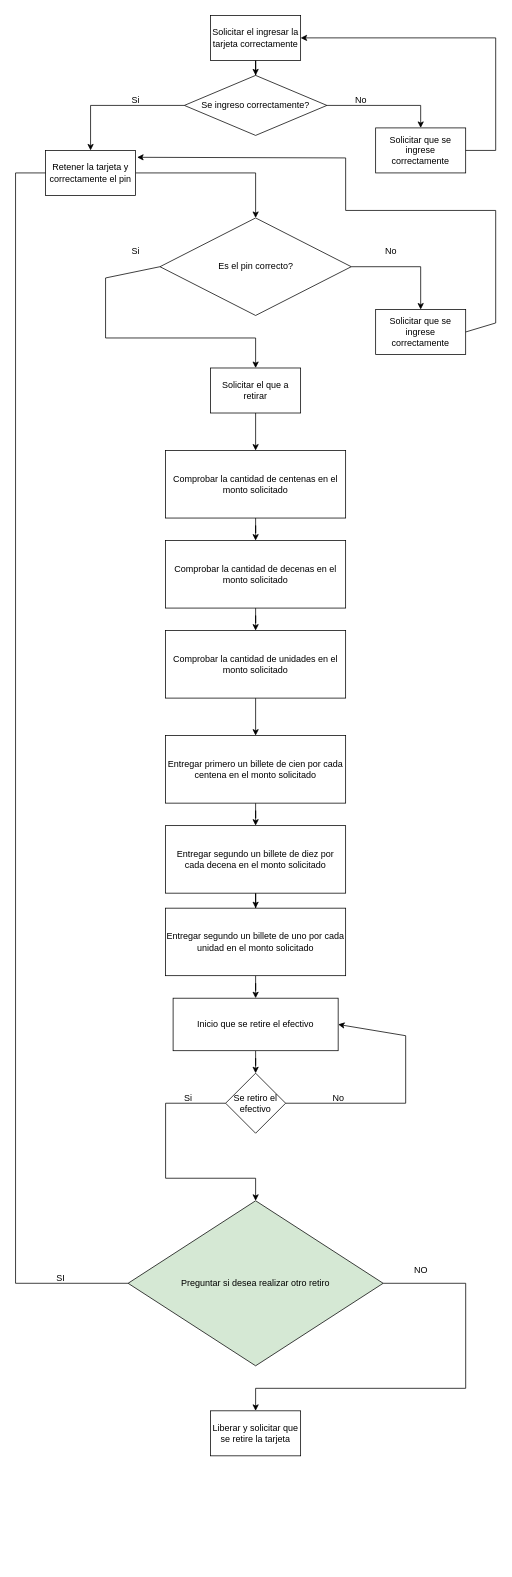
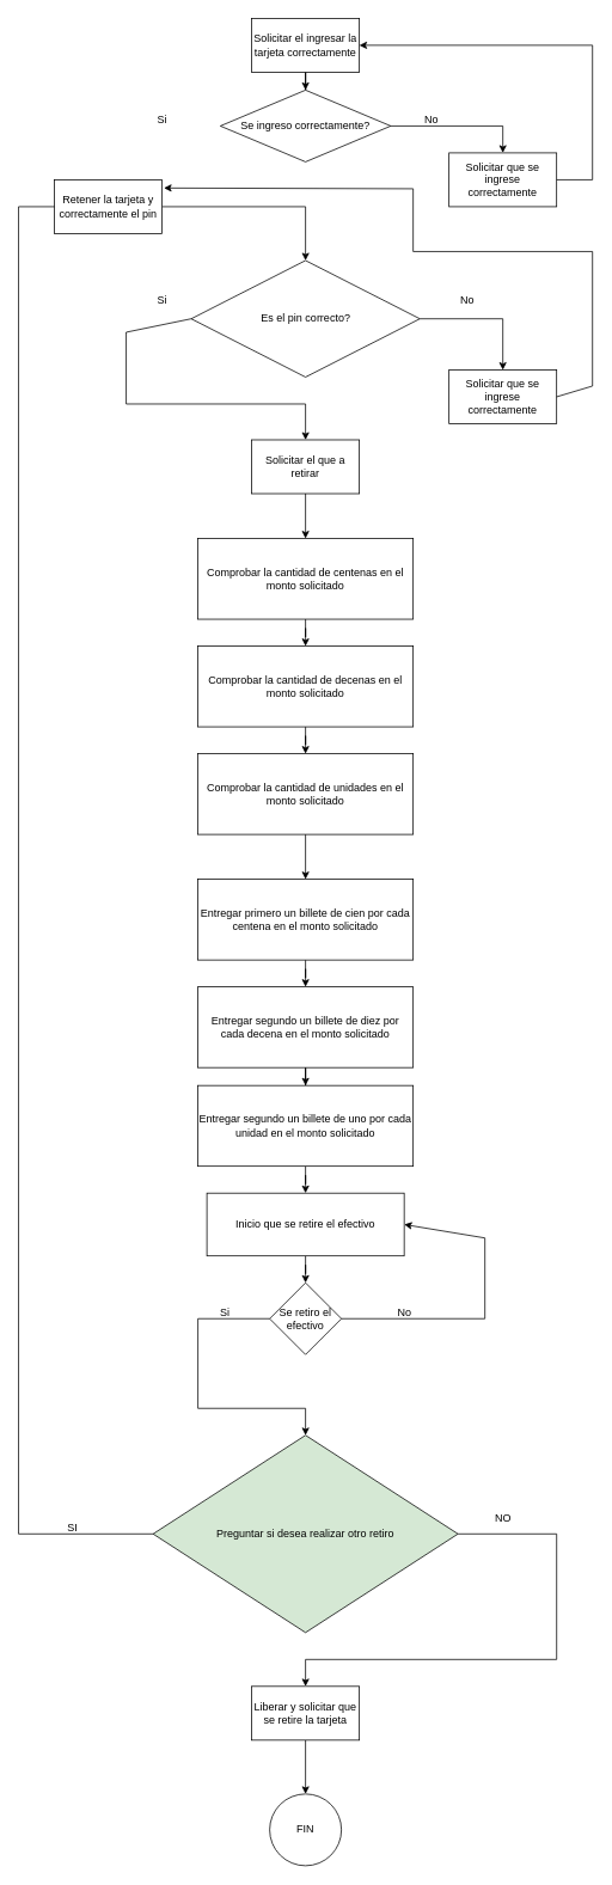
  <mxCell id="0" />
  <mxCell id="1" parent="0" />
  <mxCell id="2" value="" style="edgeStyle=orthogonalEdgeStyle;rounded=0;orthogonalLoop=1;jettySize=auto;html=1;" edge="1" parent="1" source="3" target="6"><mxGeometry relative="1" as="geometry" /></mxCell>
  <mxCell id="3" value="Solicitar el ingresar la tarjeta correctamente" style="rounded=0;whiteSpace=wrap;html=1;" vertex="1" parent="1"><mxGeometry x="280" y="20" width="120" height="60" as="geometry" /></mxCell>
- <mxCell id="4" style="edgeStyle=orthogonalEdgeStyle;rounded=0;orthogonalLoop=1;jettySize=auto;html=1;entryX=0.5;entryY=0;entryDx=0;entryDy=0;" edge="1" parent="1" source="6" target="8"><mxGeometry relative="1" as="geometry" /></mxCell>
  <mxCell id="5" style="edgeStyle=orthogonalEdgeStyle;rounded=0;orthogonalLoop=1;jettySize=auto;html=1;entryX=0.5;entryY=0;entryDx=0;entryDy=0;" edge="1" parent="1" source="6" target="9"><mxGeometry relative="1" as="geometry" /></mxCell>
  <mxCell id="6" value="Se ingreso correctamente?" style="rhombus;whiteSpace=wrap;html=1;" vertex="1" parent="1"><mxGeometry x="245" y="100" width="190" height="80" as="geometry" /></mxCell>
  <mxCell id="7" style="edgeStyle=orthogonalEdgeStyle;rounded=0;orthogonalLoop=1;jettySize=auto;html=1;entryX=0.5;entryY=0;entryDx=0;entryDy=0;" edge="1" parent="1" source="8" target="15"><mxGeometry relative="1" as="geometry" /></mxCell>
  <mxCell id="8" value="Retener la tarjeta y correctamente el pin" style="rounded=0;whiteSpace=wrap;html=1;" vertex="1" parent="1"><mxGeometry x="60" y="200" width="120" height="60" as="geometry" /></mxCell>
  <mxCell id="9" value="Solicitar que se ingrese correctamente" style="rounded=0;whiteSpace=wrap;html=1;" vertex="1" parent="1"><mxGeometry x="500" y="170" width="120" height="60" as="geometry" /></mxCell>
  <mxCell id="10" value="Si" style="text;html=1;align=center;verticalAlign=middle;resizable=0;points=[];autosize=1;strokeColor=none;fillColor=none;" vertex="1" parent="1"><mxGeometry x="165" y="118" width="30" height="30" as="geometry" /></mxCell>
  <mxCell id="11" value="No" style="text;html=1;align=center;verticalAlign=middle;resizable=0;points=[];autosize=1;strokeColor=none;fillColor=none;" vertex="1" parent="1"><mxGeometry x="460" y="118" width="40" height="30" as="geometry" /></mxCell>
  <mxCell id="12" value="" style="endArrow=classic;html=1;rounded=0;entryX=1;entryY=0.5;entryDx=0;entryDy=0;" edge="1" parent="1" target="3"><mxGeometry width="50" height="50" relative="1" as="geometry"><mxPoint x="660" y="50" as="sourcePoint" /><mxPoint x="410" y="190" as="targetPoint" /></mxGeometry></mxCell>
  <mxCell id="13" value="" style="endArrow=none;html=1;rounded=0;" edge="1" parent="1"><mxGeometry width="50" height="50" relative="1" as="geometry"><mxPoint x="660" y="200" as="sourcePoint" /><mxPoint x="660" y="50" as="targetPoint" /></mxGeometry></mxCell>
  <mxCell id="14" value="" style="endArrow=none;html=1;rounded=0;exitX=1;exitY=0.5;exitDx=0;exitDy=0;" edge="1" parent="1" source="9"><mxGeometry width="50" height="50" relative="1" as="geometry"><mxPoint x="360" y="240" as="sourcePoint" /><mxPoint x="660" y="200" as="targetPoint" /></mxGeometry></mxCell>
  <mxCell id="15" value="Es el pin correcto?" style="rhombus;whiteSpace=wrap;html=1;" vertex="1" parent="1"><mxGeometry x="212.5" y="290" width="255" height="130" as="geometry" /></mxCell>
  <mxCell id="16" style="edgeStyle=orthogonalEdgeStyle;rounded=0;orthogonalLoop=1;jettySize=auto;html=1;entryX=0.5;entryY=0;entryDx=0;entryDy=0;exitX=1;exitY=0.5;exitDx=0;exitDy=0;" edge="1" parent="1" target="17" source="15"><mxGeometry relative="1" as="geometry"><mxPoint x="435" y="352" as="sourcePoint" /><Array as="points"><mxPoint x="560" y="355" /></Array></mxGeometry></mxCell>
  <mxCell id="17" value="Solicitar que se ingrese correctamente" style="rounded=0;whiteSpace=wrap;html=1;" vertex="1" parent="1"><mxGeometry x="500" y="412" width="120" height="60" as="geometry" /></mxCell>
  <mxCell id="18" value="Si" style="text;html=1;align=center;verticalAlign=middle;resizable=0;points=[];autosize=1;strokeColor=none;fillColor=none;" vertex="1" parent="1"><mxGeometry x="165" y="320" width="30" height="30" as="geometry" /></mxCell>
  <mxCell id="19" value="No" style="text;html=1;align=center;verticalAlign=middle;resizable=0;points=[];autosize=1;strokeColor=none;fillColor=none;" vertex="1" parent="1"><mxGeometry x="500" y="320" width="40" height="30" as="geometry" /></mxCell>
  <mxCell id="20" value="" style="endArrow=classic;html=1;rounded=0;entryX=1.017;entryY=0.153;entryDx=0;entryDy=0;entryPerimeter=0;" edge="1" parent="1" target="8"><mxGeometry width="50" height="50" relative="1" as="geometry"><mxPoint x="460" y="210" as="sourcePoint" /><mxPoint x="410" y="260" as="targetPoint" /></mxGeometry></mxCell>
  <mxCell id="21" value="" style="endArrow=none;html=1;rounded=0;" edge="1" parent="1"><mxGeometry width="50" height="50" relative="1" as="geometry"><mxPoint x="460" y="280" as="sourcePoint" /><mxPoint x="460" y="210" as="targetPoint" /></mxGeometry></mxCell>
  <mxCell id="22" value="" style="endArrow=none;html=1;rounded=0;" edge="1" parent="1"><mxGeometry width="50" height="50" relative="1" as="geometry"><mxPoint x="660" y="280" as="sourcePoint" /><mxPoint x="460" y="280" as="targetPoint" /></mxGeometry></mxCell>
  <mxCell id="23" value="" style="endArrow=none;html=1;rounded=0;" edge="1" parent="1"><mxGeometry width="50" height="50" relative="1" as="geometry"><mxPoint x="660" y="430" as="sourcePoint" /><mxPoint x="660" y="280" as="targetPoint" /></mxGeometry></mxCell>
  <mxCell id="24" value="" style="endArrow=none;html=1;rounded=0;exitX=1;exitY=0.5;exitDx=0;exitDy=0;" edge="1" parent="1" source="17"><mxGeometry width="50" height="50" relative="1" as="geometry"><mxPoint x="360" y="310" as="sourcePoint" /><mxPoint x="660" y="430" as="targetPoint" /></mxGeometry></mxCell>
  <mxCell id="25" value="" style="edgeStyle=orthogonalEdgeStyle;rounded=0;orthogonalLoop=1;jettySize=auto;html=1;" edge="1" parent="1" source="26" target="28"><mxGeometry relative="1" as="geometry" /></mxCell>
  <mxCell id="26" value="Solicitar el que a retirar" style="rounded=0;whiteSpace=wrap;html=1;" vertex="1" parent="1"><mxGeometry x="280" y="490" width="120" height="60" as="geometry" /></mxCell>
  <mxCell id="27" value="" style="edgeStyle=orthogonalEdgeStyle;rounded=0;orthogonalLoop=1;jettySize=auto;html=1;" edge="1" parent="1" source="28" target="30"><mxGeometry relative="1" as="geometry" /></mxCell>
  <mxCell id="28" value="Comprobar la cantidad de centenas en el monto solicitado" style="rounded=0;whiteSpace=wrap;html=1;" vertex="1" parent="1"><mxGeometry x="220" y="600" width="240" height="90" as="geometry" /></mxCell>
  <mxCell id="29" value="" style="edgeStyle=orthogonalEdgeStyle;rounded=0;orthogonalLoop=1;jettySize=auto;html=1;" edge="1" parent="1" source="30" target="32"><mxGeometry relative="1" as="geometry" /></mxCell>
  <mxCell id="30" value="Comprobar la cantidad de decenas en el monto solicitado" style="rounded=0;whiteSpace=wrap;html=1;" vertex="1" parent="1"><mxGeometry x="220" y="720" width="240" height="90" as="geometry" /></mxCell>
  <mxCell id="31" value="" style="edgeStyle=orthogonalEdgeStyle;rounded=0;orthogonalLoop=1;jettySize=auto;html=1;" edge="1" parent="1" source="32" target="34"><mxGeometry relative="1" as="geometry" /></mxCell>
  <mxCell id="32" value="Comprobar la cantidad de unidades en el monto solicitado" style="rounded=0;whiteSpace=wrap;html=1;" vertex="1" parent="1"><mxGeometry x="220" y="840" width="240" height="90" as="geometry" /></mxCell>
  <mxCell id="33" value="" style="edgeStyle=orthogonalEdgeStyle;rounded=0;orthogonalLoop=1;jettySize=auto;html=1;" edge="1" parent="1" source="34" target="36"><mxGeometry relative="1" as="geometry" /></mxCell>
  <mxCell id="34" value="Entregar primero un billete de cien por cada centena en el monto solicitado" style="rounded=0;whiteSpace=wrap;html=1;" vertex="1" parent="1"><mxGeometry x="220" y="980" width="240" height="90" as="geometry" /></mxCell>
  <mxCell id="35" value="" style="edgeStyle=orthogonalEdgeStyle;rounded=0;orthogonalLoop=1;jettySize=auto;html=1;" edge="1" parent="1" source="36" target="38"><mxGeometry relative="1" as="geometry" /></mxCell>
  <mxCell id="36" value="Entregar segundo un billete de diez por cada decena en el monto solicitado" style="rounded=0;whiteSpace=wrap;html=1;" vertex="1" parent="1"><mxGeometry x="220" y="1100" width="240" height="90" as="geometry" /></mxCell>
  <mxCell id="37" value="" style="edgeStyle=orthogonalEdgeStyle;rounded=0;orthogonalLoop=1;jettySize=auto;html=1;" edge="1" parent="1" source="38" target="41"><mxGeometry relative="1" as="geometry" /></mxCell>
  <mxCell id="38" value="Entregar segundo un billete de uno por cada unidad en el monto solicitado" style="rounded=0;whiteSpace=wrap;html=1;" vertex="1" parent="1"><mxGeometry x="220" y="1210" width="240" height="90" as="geometry" /></mxCell>
  <mxCell id="39" value="Preguntar si desea realizar otro retiro" style="rhombus;whiteSpace=wrap;html=1;fillColor=#d5e8d4;" vertex="1" parent="1"><mxGeometry x="170" y="1600" width="340" height="220" as="geometry" /></mxCell>
  <mxCell id="40" value="" style="edgeStyle=orthogonalEdgeStyle;rounded=0;orthogonalLoop=1;jettySize=auto;html=1;" edge="1" parent="1" source="41" target="42"><mxGeometry relative="1" as="geometry" /></mxCell>
  <mxCell id="41" value="Inicio que se retire el efectivo" style="rounded=0;whiteSpace=wrap;html=1;" vertex="1" parent="1"><mxGeometry x="230" y="1330" width="220" height="70" as="geometry" /></mxCell>
  <mxCell id="42" value="Se retiro el efectivo" style="rhombus;whiteSpace=wrap;html=1;" vertex="1" parent="1"><mxGeometry x="300" y="1430" width="80" height="80" as="geometry" /></mxCell>
  <mxCell id="43" value="" style="endArrow=classic;html=1;rounded=0;entryX=1;entryY=0.5;entryDx=0;entryDy=0;" edge="1" parent="1" target="41"><mxGeometry width="50" height="50" relative="1" as="geometry"><mxPoint x="540" y="1380" as="sourcePoint" /><mxPoint x="290" y="1440" as="targetPoint" /></mxGeometry></mxCell>
  <mxCell id="44" value="" style="endArrow=none;html=1;rounded=0;" edge="1" parent="1"><mxGeometry width="50" height="50" relative="1" as="geometry"><mxPoint x="540" y="1470" as="sourcePoint" /><mxPoint x="540" y="1380" as="targetPoint" /></mxGeometry></mxCell>
  <mxCell id="45" value="" style="endArrow=none;html=1;rounded=0;exitX=1;exitY=0.5;exitDx=0;exitDy=0;" edge="1" parent="1" source="42"><mxGeometry width="50" height="50" relative="1" as="geometry"><mxPoint x="370" y="1460" as="sourcePoint" /><mxPoint x="540" y="1470" as="targetPoint" /></mxGeometry></mxCell>
  <mxCell id="46" value="No" style="text;html=1;align=center;verticalAlign=middle;resizable=0;points=[];autosize=1;strokeColor=none;fillColor=none;" vertex="1" parent="1"><mxGeometry x="430" y="1448" width="40" height="30" as="geometry" /></mxCell>
  <mxCell id="47" value="" style="endArrow=classic;html=1;rounded=0;entryX=0.5;entryY=0;entryDx=0;entryDy=0;" edge="1" parent="1" target="39"><mxGeometry width="50" height="50" relative="1" as="geometry"><mxPoint x="340" y="1570" as="sourcePoint" /><mxPoint x="400" y="1540" as="targetPoint" /></mxGeometry></mxCell>
  <mxCell id="48" value="" style="endArrow=none;html=1;rounded=0;" edge="1" parent="1"><mxGeometry width="50" height="50" relative="1" as="geometry"><mxPoint x="340" y="1570" as="sourcePoint" /><mxPoint x="220" y="1570" as="targetPoint" /></mxGeometry></mxCell>
  <mxCell id="49" value="" style="endArrow=none;html=1;rounded=0;" edge="1" parent="1"><mxGeometry width="50" height="50" relative="1" as="geometry"><mxPoint x="220" y="1570" as="sourcePoint" /><mxPoint x="220" y="1470" as="targetPoint" /></mxGeometry></mxCell>
  <mxCell id="50" value="" style="endArrow=none;html=1;rounded=0;exitX=0;exitY=0.5;exitDx=0;exitDy=0;" edge="1" parent="1" source="42"><mxGeometry width="50" height="50" relative="1" as="geometry"><mxPoint x="350" y="1590" as="sourcePoint" /><mxPoint x="220" y="1470" as="targetPoint" /></mxGeometry></mxCell>
  <mxCell id="51" value="Si" style="text;html=1;align=center;verticalAlign=middle;resizable=0;points=[];autosize=1;strokeColor=none;fillColor=none;" vertex="1" parent="1"><mxGeometry x="235" y="1448" width="30" height="30" as="geometry" /></mxCell>
  <mxCell id="52" value="" style="endArrow=none;html=1;rounded=0;entryX=0;entryY=0.5;entryDx=0;entryDy=0;" edge="1" parent="1" target="39"><mxGeometry width="50" height="50" relative="1" as="geometry"><mxPoint x="20" y="1710" as="sourcePoint" /><mxPoint x="400" y="1780" as="targetPoint" /></mxGeometry></mxCell>
  <mxCell id="53" value="" style="endArrow=none;html=1;rounded=0;" edge="1" parent="1"><mxGeometry width="50" height="50" relative="1" as="geometry"><mxPoint x="20" y="1710" as="sourcePoint" /><mxPoint x="20" y="230" as="targetPoint" /></mxGeometry></mxCell>
  <mxCell id="54" value="" style="endArrow=none;html=1;rounded=0;exitX=0;exitY=0.5;exitDx=0;exitDy=0;" edge="1" parent="1" source="8"><mxGeometry width="50" height="50" relative="1" as="geometry"><mxPoint x="400" y="360" as="sourcePoint" /><mxPoint x="20" y="230" as="targetPoint" /></mxGeometry></mxCell>
  <mxCell id="55" value="SI" style="text;html=1;align=center;verticalAlign=middle;resizable=0;points=[];autosize=1;strokeColor=none;fillColor=none;" vertex="1" parent="1"><mxGeometry x="65" y="1688" width="30" height="30" as="geometry" /></mxCell>
+ <mxCell id="56" value="" style="edgeStyle=orthogonalEdgeStyle;rounded=0;orthogonalLoop=1;jettySize=auto;html=1;" edge="1" parent="1" source="57" target="67"><mxGeometry relative="1" as="geometry" /></mxCell>
  <mxCell id="57" value="Liberar y solicitar que se retire la tarjeta" style="rounded=0;whiteSpace=wrap;html=1;" vertex="1" parent="1"><mxGeometry x="280" y="1880" width="120" height="60" as="geometry" /></mxCell>
  <mxCell id="58" value="" style="endArrow=classic;html=1;rounded=0;entryX=0.5;entryY=0;entryDx=0;entryDy=0;" edge="1" parent="1" target="26"><mxGeometry width="50" height="50" relative="1" as="geometry"><mxPoint x="340" y="450" as="sourcePoint" /><mxPoint x="450" y="310" as="targetPoint" /></mxGeometry></mxCell>
  <mxCell id="59" value="" style="endArrow=none;html=1;rounded=0;" edge="1" parent="1"><mxGeometry width="50" height="50" relative="1" as="geometry"><mxPoint x="140" y="450" as="sourcePoint" /><mxPoint x="340" y="450" as="targetPoint" /></mxGeometry></mxCell>
  <mxCell id="60" value="" style="endArrow=none;html=1;rounded=0;" edge="1" parent="1"><mxGeometry width="50" height="50" relative="1" as="geometry"><mxPoint x="140" y="370" as="sourcePoint" /><mxPoint x="140" y="450" as="targetPoint" /></mxGeometry></mxCell>
  <mxCell id="61" value="" style="endArrow=none;html=1;rounded=0;exitX=0;exitY=0.5;exitDx=0;exitDy=0;" edge="1" parent="1" source="15"><mxGeometry width="50" height="50" relative="1" as="geometry"><mxPoint x="400" y="360" as="sourcePoint" /><mxPoint x="140" y="370" as="targetPoint" /></mxGeometry></mxCell>
  <mxCell id="62" value="" style="endArrow=classic;html=1;rounded=0;entryX=0.5;entryY=0;entryDx=0;entryDy=0;" edge="1" parent="1" target="57"><mxGeometry width="50" height="50" relative="1" as="geometry"><mxPoint x="340" y="1850" as="sourcePoint" /><mxPoint x="450" y="1760" as="targetPoint" /></mxGeometry></mxCell>
  <mxCell id="63" value="" style="endArrow=none;html=1;rounded=0;" edge="1" parent="1"><mxGeometry width="50" height="50" relative="1" as="geometry"><mxPoint x="340" y="1850" as="sourcePoint" /><mxPoint x="620" y="1850" as="targetPoint" /></mxGeometry></mxCell>
  <mxCell id="64" value="" style="endArrow=none;html=1;rounded=0;entryX=1;entryY=0.5;entryDx=0;entryDy=0;" edge="1" parent="1" target="39"><mxGeometry width="50" height="50" relative="1" as="geometry"><mxPoint x="620" y="1710" as="sourcePoint" /><mxPoint x="450" y="1760" as="targetPoint" /></mxGeometry></mxCell>
  <mxCell id="65" value="" style="endArrow=none;html=1;rounded=0;" edge="1" parent="1"><mxGeometry width="50" height="50" relative="1" as="geometry"><mxPoint x="620" y="1850" as="sourcePoint" /><mxPoint x="620" y="1710" as="targetPoint" /></mxGeometry></mxCell>
  <mxCell id="66" value="NO" style="text;html=1;align=center;verticalAlign=middle;resizable=0;points=[];autosize=1;strokeColor=none;fillColor=none;" vertex="1" parent="1"><mxGeometry x="540" y="1678" width="40" height="30" as="geometry" /></mxCell>
+ <mxCell id="67" value="FIN" style="ellipse;whiteSpace=wrap;html=1;aspect=fixed;" vertex="1" parent="1"><mxGeometry x="300" y="2000" width="80" height="80" as="geometry" /></mxCell>
